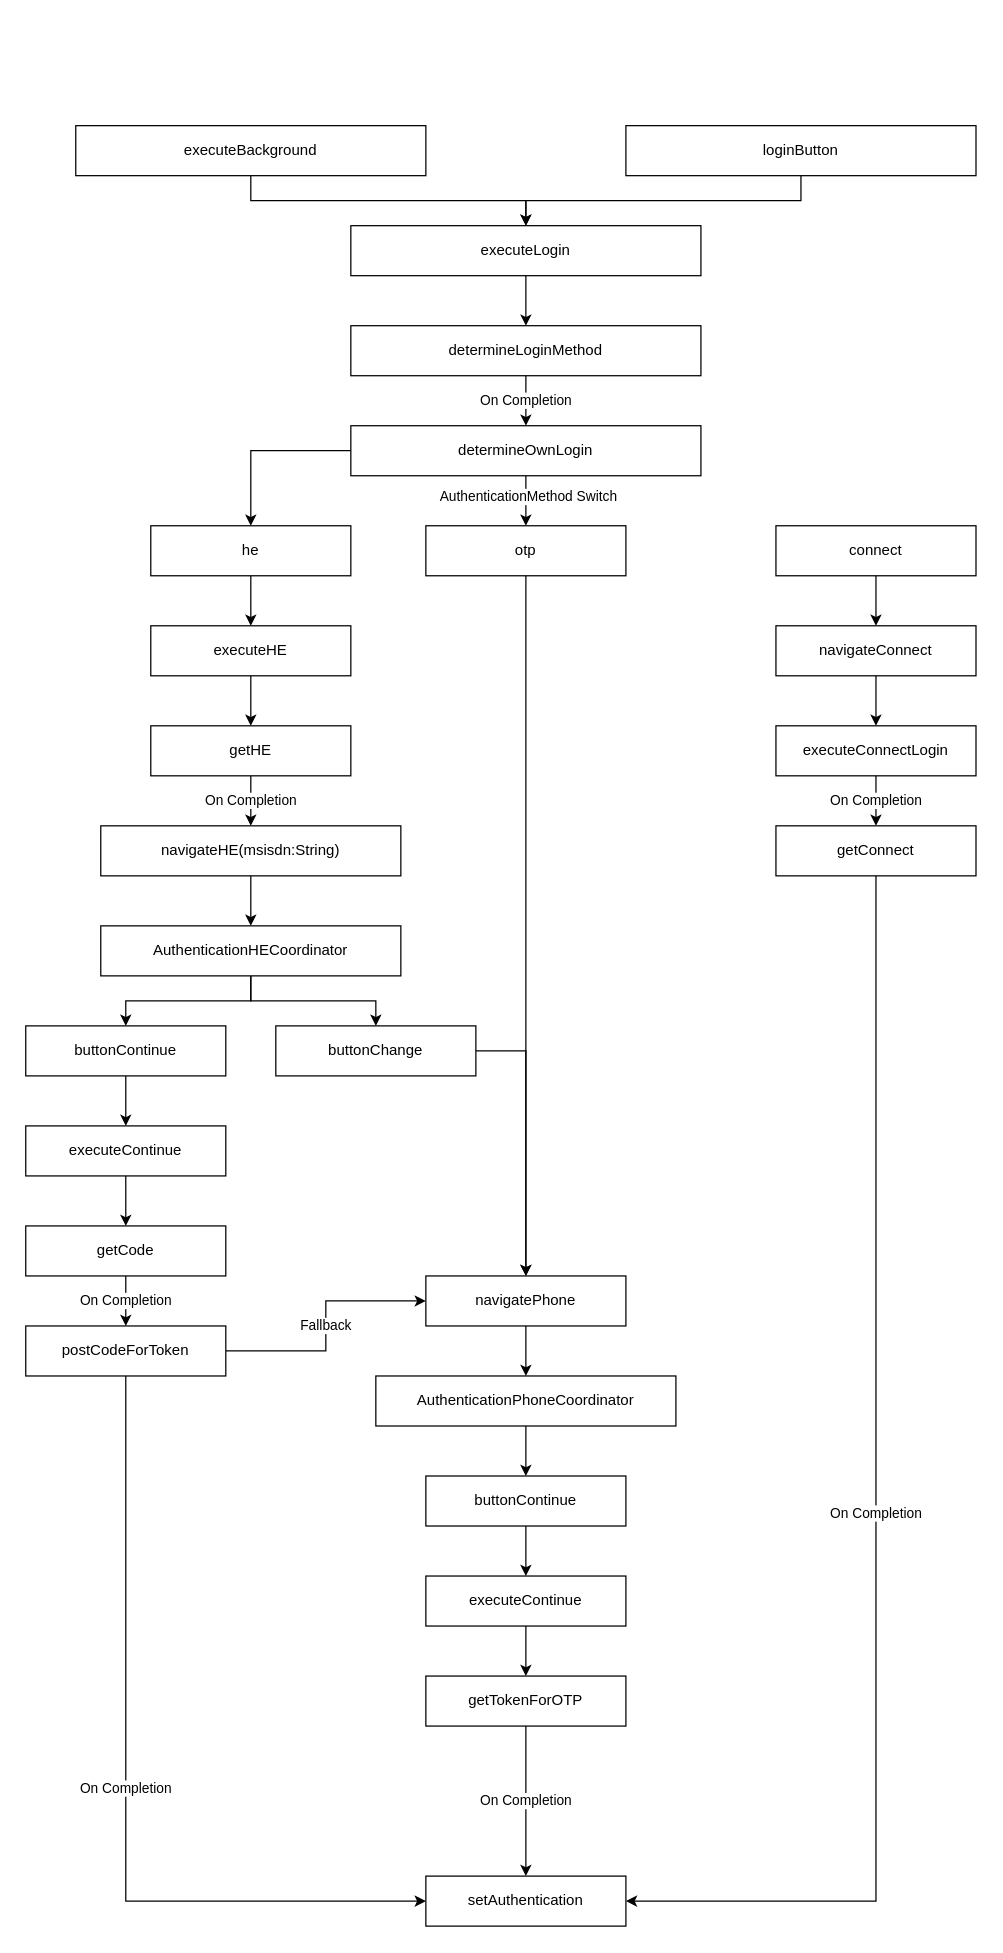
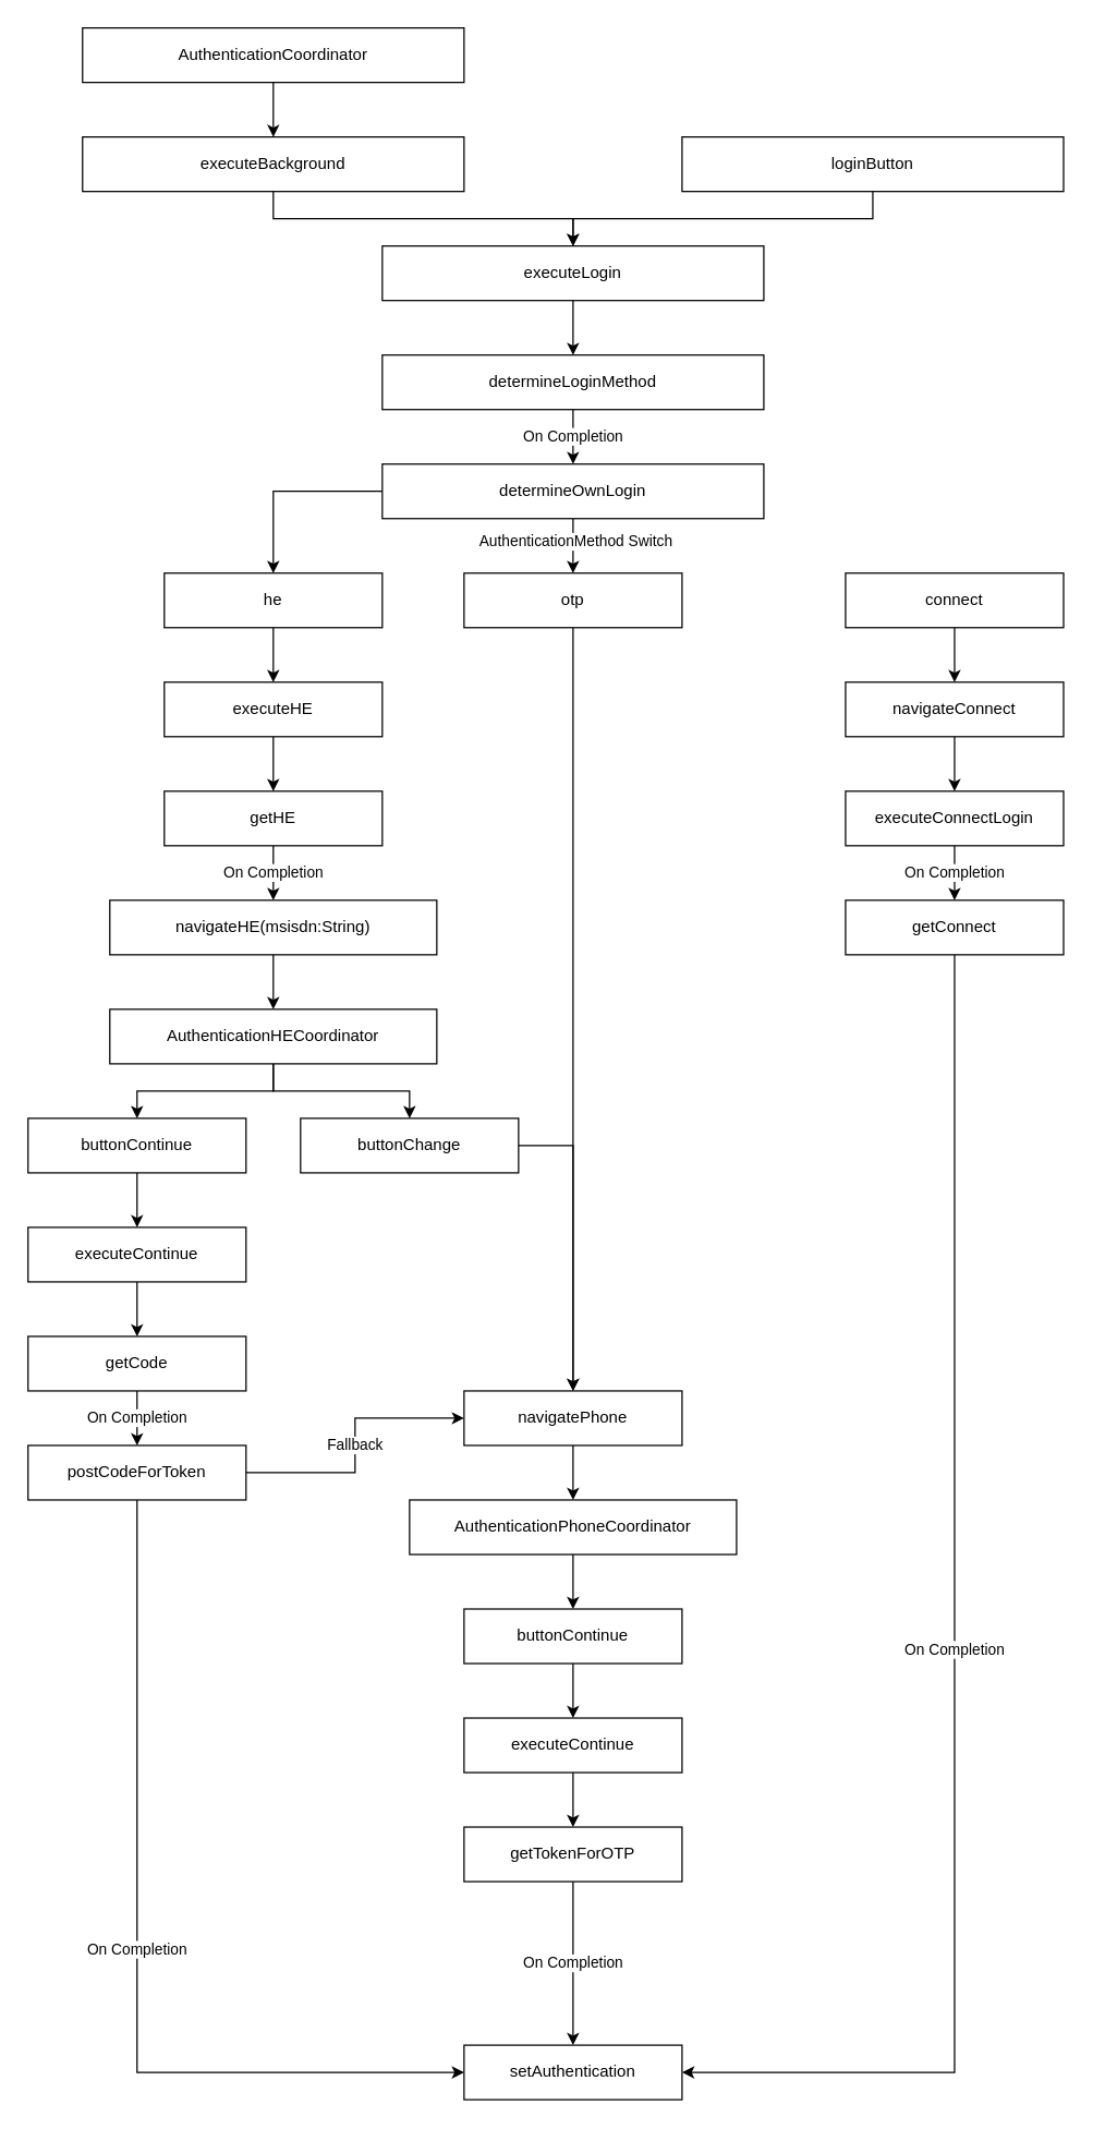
  <mxCell id="0" />
  <mxCell id="1" parent="0" />
+ <mxCell id="2" value="" style="edgeStyle=orthogonalEdgeStyle;rounded=0;orthogonalLoop=1;jettySize=auto;html=1;" edge="1" parent="1" source="3" target="5"><mxGeometry relative="1" as="geometry" /></mxCell>
+ <mxCell id="3" value="AuthenticationCoordinator" style="rounded=0;whiteSpace=wrap;html=1;" vertex="1" parent="1"><mxGeometry x="60" y="20" width="280" height="40" as="geometry" /></mxCell>
  <mxCell id="4" style="edgeStyle=orthogonalEdgeStyle;rounded=0;orthogonalLoop=1;jettySize=auto;html=1;entryX=0.5;entryY=0;entryDx=0;entryDy=0;" edge="1" parent="1" source="5" target="7"><mxGeometry relative="1" as="geometry" /></mxCell>
  <mxCell id="5" value="executeBackground" style="rounded=0;whiteSpace=wrap;html=1;" vertex="1" parent="1"><mxGeometry x="60" y="100" width="280" height="40" as="geometry" /></mxCell>
  <mxCell id="6" value="" style="edgeStyle=orthogonalEdgeStyle;rounded=0;orthogonalLoop=1;jettySize=auto;html=1;" edge="1" parent="1" source="7" target="11"><mxGeometry relative="1" as="geometry" /></mxCell>
  <mxCell id="7" value="executeLogin" style="rounded=0;whiteSpace=wrap;html=1;" vertex="1" parent="1"><mxGeometry x="280" y="180" width="280" height="40" as="geometry" /></mxCell>
  <mxCell id="8" value="" style="edgeStyle=orthogonalEdgeStyle;rounded=0;orthogonalLoop=1;jettySize=auto;html=1;" edge="1" parent="1" source="9" target="7"><mxGeometry relative="1" as="geometry" /></mxCell>
  <mxCell id="9" value="loginButton" style="rounded=0;whiteSpace=wrap;html=1;" vertex="1" parent="1"><mxGeometry x="500" y="100" width="280" height="40" as="geometry" /></mxCell>
  <mxCell id="10" value="On Completion" style="edgeStyle=orthogonalEdgeStyle;rounded=0;orthogonalLoop=1;jettySize=auto;html=1;" edge="1" parent="1" source="11" target="15"><mxGeometry relative="1" as="geometry" /></mxCell>
  <mxCell id="11" value="determineLoginMethod" style="rounded=0;whiteSpace=wrap;html=1;" vertex="1" parent="1"><mxGeometry x="280" y="260" width="280" height="40" as="geometry" /></mxCell>
  <mxCell id="12" value="" style="edgeStyle=orthogonalEdgeStyle;rounded=0;orthogonalLoop=1;jettySize=auto;html=1;" edge="1" parent="1" source="15" target="21"><mxGeometry relative="1" as="geometry" /></mxCell>
  <mxCell id="13" value="AuthenticationMethod Switch" style="edgeLabel;html=1;align=center;verticalAlign=middle;resizable=0;points=[];" vertex="1" connectable="0" parent="12"><mxGeometry x="-0.2" y="1" relative="1" as="geometry"><mxPoint as="offset" /></mxGeometry></mxCell>
  <mxCell id="14" style="edgeStyle=orthogonalEdgeStyle;rounded=0;orthogonalLoop=1;jettySize=auto;html=1;entryX=0.5;entryY=0;entryDx=0;entryDy=0;exitX=0;exitY=0.5;exitDx=0;exitDy=0;" edge="1" parent="1" source="15" target="32"><mxGeometry relative="1" as="geometry" /></mxCell>
  <mxCell id="15" value="determineOwnLogin" style="rounded=0;whiteSpace=wrap;html=1;" vertex="1" parent="1"><mxGeometry x="280" y="340" width="280" height="40" as="geometry" /></mxCell>
  <mxCell id="16" value="" style="edgeStyle=orthogonalEdgeStyle;rounded=0;orthogonalLoop=1;jettySize=auto;html=1;" edge="1" parent="1" source="17" target="28"><mxGeometry relative="1" as="geometry" /></mxCell>
  <mxCell id="17" value="executeHE" style="rounded=0;whiteSpace=wrap;html=1;" vertex="1" parent="1"><mxGeometry x="120" y="500" width="160" height="40" as="geometry" /></mxCell>
  <mxCell id="18" style="edgeStyle=orthogonalEdgeStyle;rounded=0;orthogonalLoop=1;jettySize=auto;html=1;entryX=0.5;entryY=0;entryDx=0;entryDy=0;" edge="1" parent="1" source="19" target="23"><mxGeometry relative="1" as="geometry" /></mxCell>
  <mxCell id="19" value="navigateConnect" style="rounded=0;whiteSpace=wrap;html=1;" vertex="1" parent="1"><mxGeometry x="620" y="500" width="160" height="40" as="geometry" /></mxCell>
  <mxCell id="20" style="edgeStyle=orthogonalEdgeStyle;rounded=0;orthogonalLoop=1;jettySize=auto;html=1;entryX=0.5;entryY=0;entryDx=0;entryDy=0;" edge="1" parent="1" source="21" target="43"><mxGeometry relative="1" as="geometry" /></mxCell>
  <mxCell id="21" value="otp" style="rounded=0;whiteSpace=wrap;html=1;" vertex="1" parent="1"><mxGeometry x="340" y="420" width="160" height="40" as="geometry" /></mxCell>
  <mxCell id="22" value="On Completion" style="edgeStyle=orthogonalEdgeStyle;rounded=0;orthogonalLoop=1;jettySize=auto;html=1;" edge="1" parent="1" source="23" target="25"><mxGeometry relative="1" as="geometry" /></mxCell>
  <mxCell id="23" value="executeConnectLogin" style="rounded=0;whiteSpace=wrap;html=1;" vertex="1" parent="1"><mxGeometry x="620" y="580" width="160" height="40" as="geometry" /></mxCell>
  <mxCell id="24" value="On Completion" style="edgeStyle=orthogonalEdgeStyle;rounded=0;orthogonalLoop=1;jettySize=auto;html=1;exitX=0.5;exitY=1;exitDx=0;exitDy=0;entryX=1;entryY=0.5;entryDx=0;entryDy=0;" edge="1" parent="1" source="25" target="26"><mxGeometry relative="1" as="geometry"><mxPoint x="630" y="1530" as="targetPoint" /><Array as="points"><mxPoint x="700" y="1520" /></Array></mxGeometry></mxCell>
  <mxCell id="25" value="getConnect" style="rounded=0;whiteSpace=wrap;html=1;" vertex="1" parent="1"><mxGeometry x="620" y="660" width="160" height="40" as="geometry" /></mxCell>
  <mxCell id="26" value="setAuthentication" style="rounded=0;whiteSpace=wrap;html=1;" vertex="1" parent="1"><mxGeometry x="340" y="1500" width="160" height="40" as="geometry" /></mxCell>
  <mxCell id="27" value="On Completion" style="edgeStyle=orthogonalEdgeStyle;rounded=0;orthogonalLoop=1;jettySize=auto;html=1;" edge="1" parent="1" source="28" target="30"><mxGeometry relative="1" as="geometry" /></mxCell>
  <mxCell id="28" value="getHE" style="rounded=0;whiteSpace=wrap;html=1;" vertex="1" parent="1"><mxGeometry x="120" y="580" width="160" height="40" as="geometry" /></mxCell>
  <mxCell id="29" value="" style="edgeStyle=orthogonalEdgeStyle;rounded=0;orthogonalLoop=1;jettySize=auto;html=1;" edge="1" parent="1" source="30" target="37"><mxGeometry relative="1" as="geometry" /></mxCell>
  <mxCell id="30" value="navigateHE(msisdn:String)" style="rounded=0;whiteSpace=wrap;html=1;" vertex="1" parent="1"><mxGeometry x="80" y="660" width="240" height="40" as="geometry" /></mxCell>
  <mxCell id="31" value="" style="edgeStyle=orthogonalEdgeStyle;rounded=0;orthogonalLoop=1;jettySize=auto;html=1;" edge="1" parent="1" source="32" target="17"><mxGeometry relative="1" as="geometry" /></mxCell>
  <mxCell id="32" value="he" style="rounded=0;whiteSpace=wrap;html=1;" vertex="1" parent="1"><mxGeometry x="120" y="420" width="160" height="40" as="geometry" /></mxCell>
  <mxCell id="33" value="" style="edgeStyle=orthogonalEdgeStyle;rounded=0;orthogonalLoop=1;jettySize=auto;html=1;" edge="1" parent="1" source="34" target="19"><mxGeometry relative="1" as="geometry" /></mxCell>
  <mxCell id="34" value="connect" style="rounded=0;whiteSpace=wrap;html=1;" vertex="1" parent="1"><mxGeometry x="620" y="420" width="160" height="40" as="geometry" /></mxCell>
  <mxCell id="35" style="edgeStyle=orthogonalEdgeStyle;rounded=0;orthogonalLoop=1;jettySize=auto;html=1;entryX=0.5;entryY=0;entryDx=0;entryDy=0;" edge="1" parent="1" source="37" target="39"><mxGeometry relative="1" as="geometry" /></mxCell>
  <mxCell id="36" style="edgeStyle=orthogonalEdgeStyle;rounded=0;orthogonalLoop=1;jettySize=auto;html=1;" edge="1" parent="1" source="37" target="41"><mxGeometry relative="1" as="geometry" /></mxCell>
  <mxCell id="37" value="AuthenticationHECoordinator" style="rounded=0;whiteSpace=wrap;html=1;" vertex="1" parent="1"><mxGeometry x="80" y="740" width="240" height="40" as="geometry" /></mxCell>
  <mxCell id="38" style="edgeStyle=orthogonalEdgeStyle;rounded=0;orthogonalLoop=1;jettySize=auto;html=1;exitX=1;exitY=0.5;exitDx=0;exitDy=0;entryX=0.5;entryY=0;entryDx=0;entryDy=0;" edge="1" parent="1" source="39" target="43"><mxGeometry relative="1" as="geometry"><mxPoint x="470" y="980" as="targetPoint" /></mxGeometry></mxCell>
  <mxCell id="39" value="buttonChange" style="rounded=0;whiteSpace=wrap;html=1;" vertex="1" parent="1"><mxGeometry x="220" y="820" width="160" height="40" as="geometry" /></mxCell>
  <mxCell id="40" value="" style="edgeStyle=orthogonalEdgeStyle;rounded=0;orthogonalLoop=1;jettySize=auto;html=1;" edge="1" parent="1" source="41" target="45"><mxGeometry relative="1" as="geometry" /></mxCell>
  <mxCell id="41" value="buttonContinue" style="rounded=0;whiteSpace=wrap;html=1;" vertex="1" parent="1"><mxGeometry y="820" width="160" height="40" as="geometry" x="20" /></mxCell>
  <mxCell id="42" value="" style="edgeStyle=orthogonalEdgeStyle;rounded=0;orthogonalLoop=1;jettySize=auto;html=1;" edge="1" parent="1" source="43" target="47"><mxGeometry relative="1" as="geometry" /></mxCell>
  <mxCell id="43" value="navigatePhone" style="rounded=0;whiteSpace=wrap;html=1;" vertex="1" parent="1"><mxGeometry x="340" y="1020" width="160" height="40" as="geometry" /></mxCell>
  <mxCell id="44" value="" style="edgeStyle=orthogonalEdgeStyle;rounded=0;orthogonalLoop=1;jettySize=auto;html=1;" edge="1" parent="1" source="45" target="49"><mxGeometry relative="1" as="geometry" /></mxCell>
  <mxCell id="45" value="executeContinue" style="rounded=0;whiteSpace=wrap;html=1;" vertex="1" parent="1"><mxGeometry y="900" width="160" height="40" as="geometry" x="20" /></mxCell>
  <mxCell id="46" style="edgeStyle=orthogonalEdgeStyle;rounded=0;orthogonalLoop=1;jettySize=auto;html=1;entryX=0.5;entryY=0;entryDx=0;entryDy=0;" edge="1" parent="1" source="47" target="54"><mxGeometry relative="1" as="geometry" /></mxCell>
  <mxCell id="47" value="AuthenticationPhoneCoordinator" style="rounded=0;whiteSpace=wrap;html=1;" vertex="1" parent="1"><mxGeometry x="300" y="1100" width="240" height="40" as="geometry" /></mxCell>
  <mxCell id="48" value="On Completion" style="edgeStyle=orthogonalEdgeStyle;rounded=0;orthogonalLoop=1;jettySize=auto;html=1;" edge="1" parent="1" source="49" target="52"><mxGeometry relative="1" as="geometry" /></mxCell>
  <mxCell id="49" value="getCode" style="rounded=0;whiteSpace=wrap;html=1;" vertex="1" parent="1"><mxGeometry y="980" width="160" height="40" as="geometry" x="20" /></mxCell>
  <mxCell id="50" value="Fallback" style="edgeStyle=orthogonalEdgeStyle;rounded=0;orthogonalLoop=1;jettySize=auto;html=1;entryX=0;entryY=0.5;entryDx=0;entryDy=0;" edge="1" parent="1" source="52" target="43"><mxGeometry relative="1" as="geometry" /></mxCell>
  <mxCell id="51" value="On Completion" style="edgeStyle=orthogonalEdgeStyle;rounded=0;orthogonalLoop=1;jettySize=auto;html=1;entryX=0;entryY=0.5;entryDx=0;entryDy=0;" edge="1" parent="1" source="52" target="26"><mxGeometry relative="1" as="geometry"><mxPoint x="290" y="1510" as="targetPoint" /><Array as="points"><mxPoint x="100" y="1520" /></Array></mxGeometry></mxCell>
  <mxCell id="52" value="postCodeForToken" style="rounded=0;whiteSpace=wrap;html=1;" vertex="1" parent="1"><mxGeometry y="1060" width="160" height="40" as="geometry" x="20" /></mxCell>
  <mxCell id="53" value="" style="edgeStyle=orthogonalEdgeStyle;rounded=0;orthogonalLoop=1;jettySize=auto;html=1;" edge="1" parent="1" source="54" target="56"><mxGeometry relative="1" as="geometry" /></mxCell>
  <mxCell id="54" value="buttonContinue" style="rounded=0;whiteSpace=wrap;html=1;" vertex="1" parent="1"><mxGeometry x="340" y="1180" width="160" height="40" as="geometry" /></mxCell>
  <mxCell id="55" value="" style="edgeStyle=orthogonalEdgeStyle;rounded=0;orthogonalLoop=1;jettySize=auto;html=1;" edge="1" parent="1" source="56" target="58"><mxGeometry relative="1" as="geometry" /></mxCell>
  <mxCell id="56" value="executeContinue" style="rounded=0;whiteSpace=wrap;html=1;" vertex="1" parent="1"><mxGeometry x="340" y="1260" width="160" height="40" as="geometry" /></mxCell>
  <mxCell id="57" value="On Completion" style="edgeStyle=orthogonalEdgeStyle;rounded=0;orthogonalLoop=1;jettySize=auto;html=1;entryX=0.5;entryY=0;entryDx=0;entryDy=0;" edge="1" parent="1" source="58" target="26"><mxGeometry relative="1" as="geometry" /></mxCell>
  <mxCell id="58" value="getTokenForOTP" style="rounded=0;whiteSpace=wrap;html=1;" vertex="1" parent="1"><mxGeometry x="340" y="1340" width="160" height="40" as="geometry" /></mxCell>
